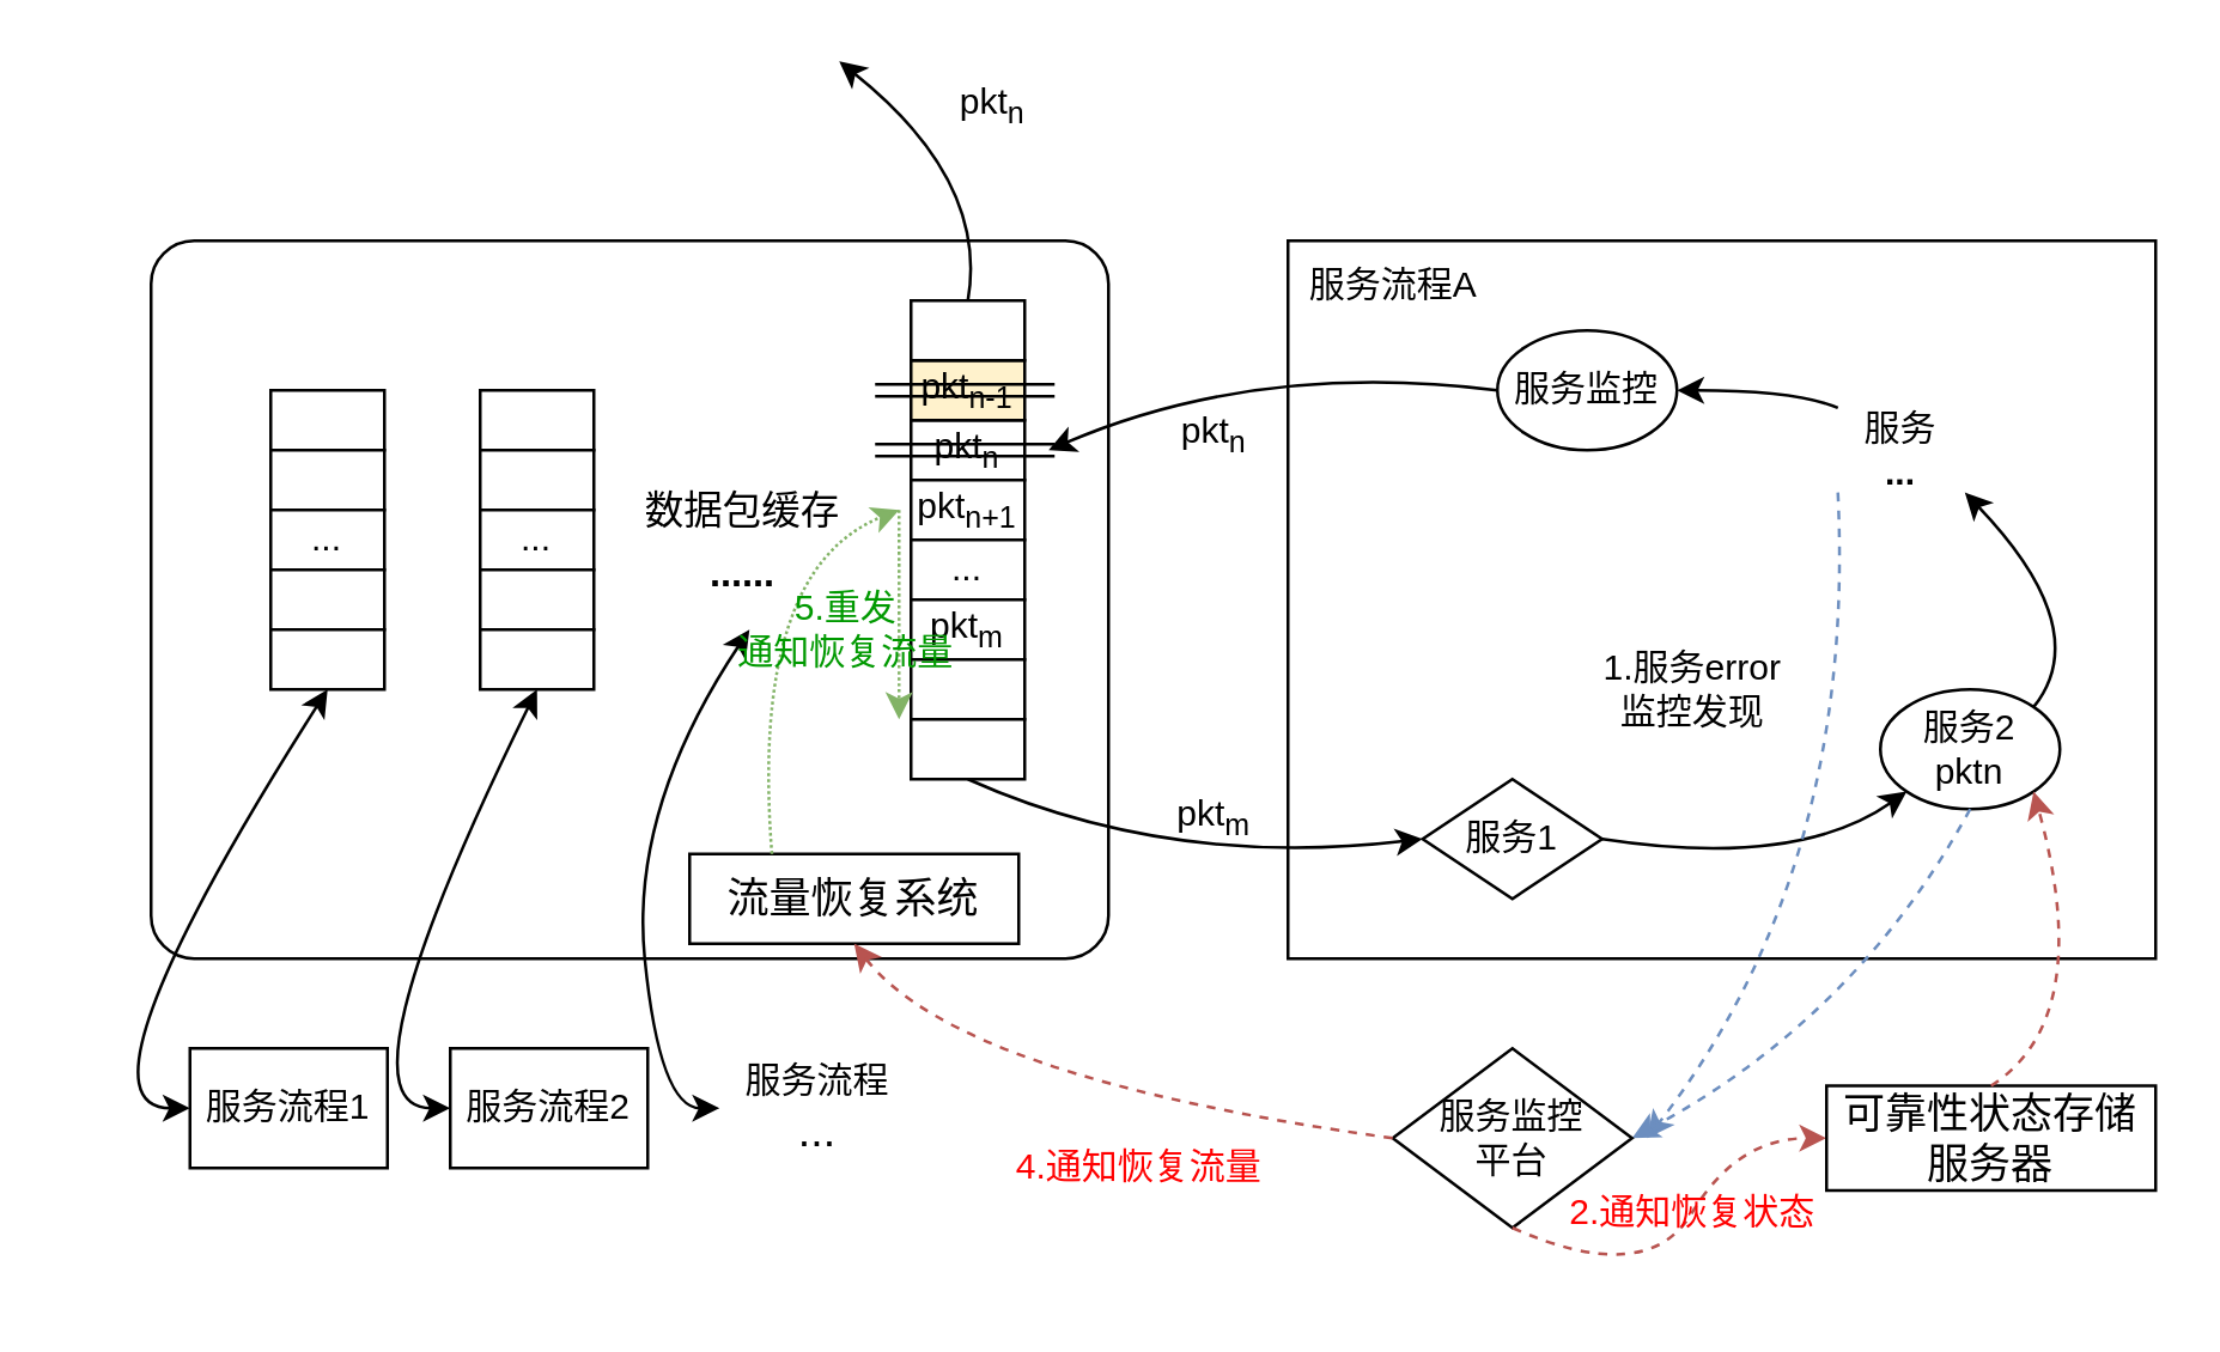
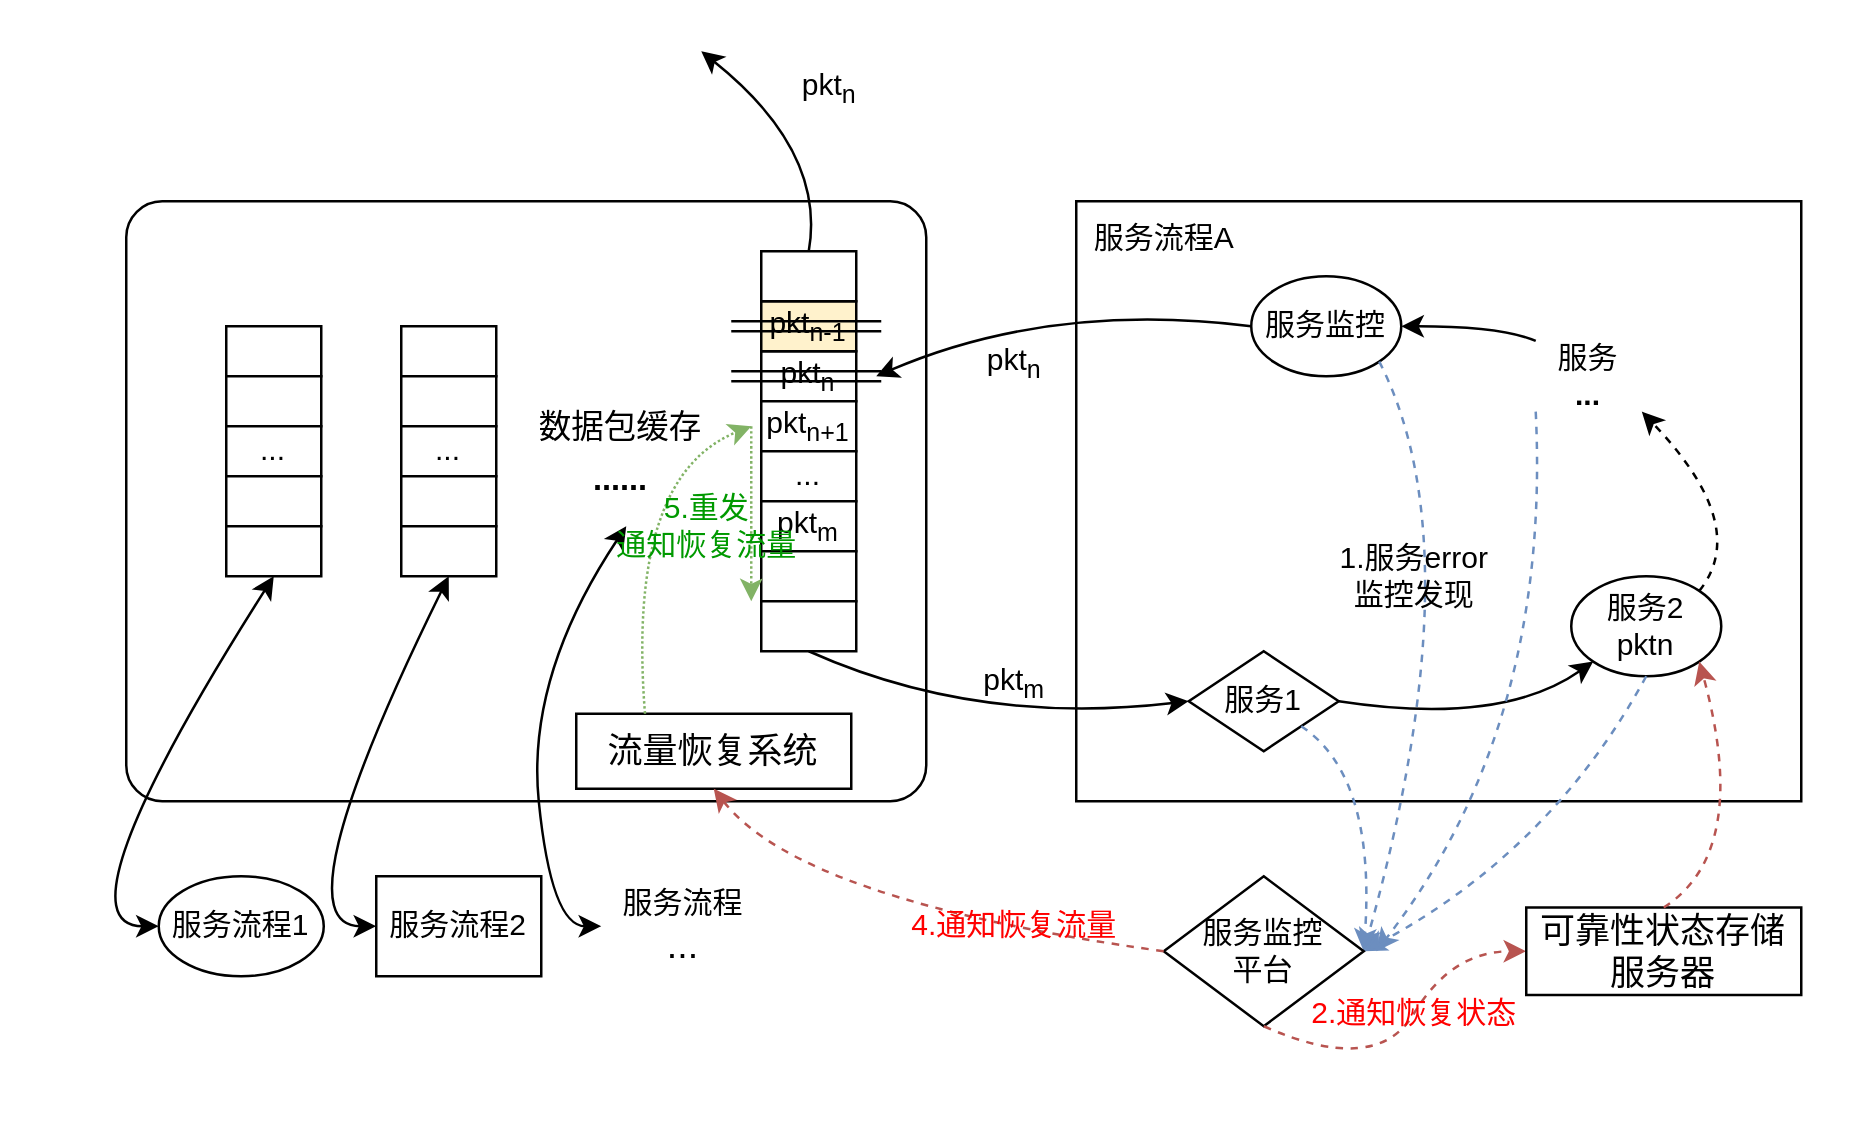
  <mxCell id="0" />
  <mxCell id="1" parent="0" />
  <mxCell id="2" value="" style="rounded=1;whiteSpace=wrap;html=1;arcSize=6;fillColor=none;" vertex="1" parent="1"><mxGeometry x="50" y="80" width="320" height="240" as="geometry" /></mxCell>
  <mxCell id="3" value="" style="rounded=0;whiteSpace=wrap;html=1;fillColor=none;" vertex="1" parent="1"><mxGeometry x="430" y="80" width="290" height="240" as="geometry" /></mxCell>
  <mxCell id="4" value="" style="group" vertex="1" connectable="0" parent="1"><mxGeometry x="90" y="130" width="38" height="100" as="geometry" /></mxCell>
  <mxCell id="5" value="" style="rounded=0;whiteSpace=wrap;html=1;" vertex="1" parent="4"><mxGeometry width="38" height="20" as="geometry" /></mxCell>
  <mxCell id="6" value="" style="rounded=0;whiteSpace=wrap;html=1;" vertex="1" parent="4"><mxGeometry y="20" width="38" height="20" as="geometry" /></mxCell>
  <mxCell id="7" value="..." style="rounded=0;whiteSpace=wrap;html=1;" vertex="1" parent="4"><mxGeometry y="40" width="38" height="20" as="geometry" /></mxCell>
  <mxCell id="8" value="" style="rounded=0;whiteSpace=wrap;html=1;" vertex="1" parent="4"><mxGeometry y="60" width="38" height="20" as="geometry" /></mxCell>
  <mxCell id="9" value="" style="rounded=0;whiteSpace=wrap;html=1;" vertex="1" parent="4"><mxGeometry y="80" width="38" height="20" as="geometry" /></mxCell>
  <mxCell id="10" value="" style="group" vertex="1" connectable="0" parent="1"><mxGeometry x="160" y="130" width="38" height="100" as="geometry" /></mxCell>
  <mxCell id="11" value="" style="rounded=0;whiteSpace=wrap;html=1;" vertex="1" parent="10"><mxGeometry width="38" height="20" as="geometry" /></mxCell>
  <mxCell id="12" value="" style="rounded=0;whiteSpace=wrap;html=1;" vertex="1" parent="10"><mxGeometry y="20" width="38" height="20" as="geometry" /></mxCell>
  <mxCell id="13" value="..." style="rounded=0;whiteSpace=wrap;html=1;" vertex="1" parent="10"><mxGeometry y="40" width="38" height="20" as="geometry" /></mxCell>
  <mxCell id="14" value="" style="rounded=0;whiteSpace=wrap;html=1;" vertex="1" parent="10"><mxGeometry y="60" width="38" height="20" as="geometry" /></mxCell>
  <mxCell id="15" value="" style="rounded=0;whiteSpace=wrap;html=1;" vertex="1" parent="10"><mxGeometry y="80" width="38" height="20" as="geometry" /></mxCell>
  <mxCell id="16" value="&lt;div&gt;&lt;span style=&quot;font-weight: normal;&quot;&gt;&lt;font style=&quot;font-size: 13px;&quot;&gt;数据包缓存&lt;/font&gt;&lt;/span&gt;&lt;/div&gt;&lt;font style=&quot;font-size: 13px;&quot;&gt;......&lt;/font&gt;" style="text;html=1;align=center;verticalAlign=middle;whiteSpace=wrap;rounded=0;fontStyle=1;fontSize=17;" vertex="1" parent="1"><mxGeometry x="203" y="165" width="90" height="30" as="geometry" /></mxCell>
  <mxCell id="17" value="" style="curved=1;endArrow=classic;html=1;rounded=0;exitX=0.5;exitY=1;exitDx=0;exitDy=0;entryX=0;entryY=0.5;entryDx=0;entryDy=0;endFill=1;startFill=1;startArrow=classic;" edge="1" parent="1" source="9" target="31"><mxGeometry width="50" height="50" relative="1" as="geometry"><mxPoint x="90" y="230" as="sourcePoint" /><mxPoint x="74" y="325" as="targetPoint" /><Array as="points"><mxPoint x="20" y="370" /></Array></mxGeometry></mxCell>
  <mxCell id="18" value="" style="curved=1;endArrow=classic;html=1;rounded=0;exitX=0.5;exitY=1;exitDx=0;exitDy=0;entryX=0;entryY=0.5;entryDx=0;entryDy=0;startArrow=classic;startFill=1;" edge="1" parent="1" target="32" source="15"><mxGeometry width="50" height="50" relative="1" as="geometry"><mxPoint x="187" y="230" as="sourcePoint" /><mxPoint x="160" y="320" as="targetPoint" /><Array as="points"><mxPoint x="110" y="370" /></Array></mxGeometry></mxCell>
  <mxCell id="19" value="" style="group" vertex="1" connectable="0" parent="1"><mxGeometry x="292" y="100" width="60" height="160" as="geometry" /></mxCell>
  <mxCell id="20" value="pkt&lt;sub&gt;n&lt;/sub&gt;" style="rounded=0;whiteSpace=wrap;html=1;container=0;" vertex="1" parent="19"><mxGeometry x="12" y="40" width="38" height="20" as="geometry" /></mxCell>
  <mxCell id="21" value="pkt&lt;sub&gt;n+1&lt;/sub&gt;" style="rounded=0;whiteSpace=wrap;html=1;container=0;" vertex="1" parent="19"><mxGeometry x="12" y="60" width="38" height="20" as="geometry" /></mxCell>
  <mxCell id="22" value="..." style="rounded=0;whiteSpace=wrap;html=1;container=0;" vertex="1" parent="19"><mxGeometry x="12" y="80" width="38" height="20" as="geometry" /></mxCell>
  <mxCell id="23" value="pkt&lt;sub&gt;m&lt;/sub&gt;" style="rounded=0;whiteSpace=wrap;html=1;container=0;" vertex="1" parent="19"><mxGeometry x="12" y="100" width="38" height="20" as="geometry" /></mxCell>
  <mxCell id="24" value="pkt&lt;sub&gt;n-1&lt;/sub&gt;" style="rounded=0;whiteSpace=wrap;html=1;container=0;fillColor=#fff2cc;" vertex="1" parent="19"><mxGeometry x="12" y="20" width="38" height="20" as="geometry" /></mxCell>
  <mxCell id="25" value="" style="rounded=0;whiteSpace=wrap;html=1;container=0;" vertex="1" parent="19"><mxGeometry x="12" y="120" width="38" height="20" as="geometry" /></mxCell>
  <mxCell id="26" value="" style="rounded=0;whiteSpace=wrap;html=1;container=0;" vertex="1" parent="19"><mxGeometry x="12" width="38" height="20" as="geometry" /></mxCell>
  <mxCell id="27" value="" style="rounded=0;whiteSpace=wrap;html=1;container=0;" vertex="1" parent="19"><mxGeometry x="12" y="140" width="38" height="20" as="geometry" /></mxCell>
  <mxCell id="28" value="" style="shape=link;html=1;rounded=0;" edge="1" parent="19"><mxGeometry width="100" relative="1" as="geometry"><mxPoint y="30" as="sourcePoint" /><mxPoint x="60" y="30" as="targetPoint" /></mxGeometry></mxCell>
  <mxCell id="29" value="" style="shape=link;html=1;rounded=0;" edge="1" parent="19"><mxGeometry width="100" relative="1" as="geometry"><mxPoint y="50" as="sourcePoint" /><mxPoint x="60" y="50" as="targetPoint" /></mxGeometry></mxCell>
  <mxCell id="30" value="" style="curved=1;endArrow=classic;html=1;rounded=0;entryX=0;entryY=0.5;entryDx=0;entryDy=0;startArrow=classic;startFill=1;" edge="1" parent="1" target="33"><mxGeometry width="50" height="50" relative="1" as="geometry"><mxPoint x="250" y="210" as="sourcePoint" /><mxPoint x="260" y="290" as="targetPoint" /><Array as="points"><mxPoint x="210" y="270" /><mxPoint x="220" y="370" /></Array></mxGeometry></mxCell>
- <mxCell id="31" value="服务流程1" style="rounded=0;whiteSpace=wrap;html=1;" vertex="1" parent="1"><mxGeometry x="63" y="350" width="66" height="40" as="geometry" /></mxCell>
+ <mxCell id="31" value="服务流程1" style="ellipse;whiteSpace=wrap;html=1;" vertex="1" parent="1"><mxGeometry x="63" y="350" width="66" height="40" as="geometry" /></mxCell>
  <mxCell id="32" value="服务流程2" style="rounded=0;whiteSpace=wrap;html=1;" vertex="1" parent="1"><mxGeometry x="150" y="350" width="66" height="40" as="geometry" /></mxCell>
  <mxCell id="33" value="服务流程&lt;div&gt;&lt;font style=&quot;font-size: 15px;&quot;&gt;...&lt;/font&gt;&lt;/div&gt;" style="rounded=0;whiteSpace=wrap;html=1;fillColor=none;strokeColor=none;strokeWidth=1;" vertex="1" parent="1"><mxGeometry x="240" y="350" width="66" height="40" as="geometry" /></mxCell>
  <mxCell id="34" value="" style="curved=1;endArrow=classic;html=1;rounded=0;exitX=0.5;exitY=1;exitDx=0;exitDy=0;entryX=0;entryY=0.5;entryDx=0;entryDy=0;" edge="1" parent="1" source="27" target="35"><mxGeometry width="50" height="50" relative="1" as="geometry"><mxPoint x="260" y="220" as="sourcePoint" /><mxPoint x="450" y="290" as="targetPoint" /><Array as="points"><mxPoint x="390" y="290" /></Array></mxGeometry></mxCell>
  <mxCell id="35" value="服务1" style="rhombus;whiteSpace=wrap;html=1;fillColor=none;" vertex="1" parent="1"><mxGeometry x="475" y="260" width="60" height="40" as="geometry" /></mxCell>
  <mxCell id="36" value="服务2&lt;div&gt;pktn&lt;/div&gt;" style="ellipse;whiteSpace=wrap;html=1;fillColor=none;" vertex="1" parent="1"><mxGeometry x="628" y="230" width="60" height="40" as="geometry" /></mxCell>
  <mxCell id="37" value="服务&lt;div&gt;&lt;b&gt;...&lt;/b&gt;&lt;/div&gt;" style="ellipse;whiteSpace=wrap;html=1;fillColor=none;strokeWidth=0;strokeColor=none;" vertex="1" parent="1"><mxGeometry x="605" y="130" width="60" height="40" as="geometry" /></mxCell>
  <mxCell id="38" value="服务监控" style="ellipse;whiteSpace=wrap;html=1;fillColor=none;" vertex="1" parent="1"><mxGeometry x="500" y="110" width="60" height="40" as="geometry" /></mxCell>
  <mxCell id="39" value="" style="curved=1;endArrow=classic;html=1;rounded=0;exitX=0;exitY=0.5;exitDx=0;exitDy=0;" edge="1" parent="1" source="38"><mxGeometry width="50" height="50" relative="1" as="geometry"><mxPoint x="333" y="270" as="sourcePoint" /><mxPoint x="350" y="150" as="targetPoint" /><Array as="points"><mxPoint x="420" y="120" /></Array></mxGeometry></mxCell>
  <mxCell id="40" value="" style="curved=1;endArrow=classic;html=1;rounded=0;exitX=0.5;exitY=0;exitDx=0;exitDy=0;" edge="1" parent="1" source="26"><mxGeometry width="50" height="50" relative="1" as="geometry"><mxPoint x="510" y="140" as="sourcePoint" /><mxPoint x="280" y="20" as="targetPoint" /><Array as="points"><mxPoint x="330" y="60" /></Array></mxGeometry></mxCell>
  <mxCell id="41" value="" style="curved=1;endArrow=classic;html=1;rounded=0;exitX=1;exitY=0.5;exitDx=0;exitDy=0;entryX=0;entryY=1;entryDx=0;entryDy=0;" edge="1" parent="1" source="35" target="36"><mxGeometry width="50" height="50" relative="1" as="geometry"><mxPoint x="333" y="270" as="sourcePoint" /><mxPoint x="485" y="290" as="targetPoint" /><Array as="points"><mxPoint x="600" y="290" /></Array></mxGeometry></mxCell>
- <mxCell id="42" value="" style="curved=1;endArrow=classic;html=1;rounded=0;exitX=1;exitY=0;exitDx=0;exitDy=0;entryX=1;entryY=1;entryDx=0;entryDy=0;" edge="1" parent="1" source="36" target="37"><mxGeometry width="50" height="50" relative="1" as="geometry"><mxPoint x="545" y="290" as="sourcePoint" /><mxPoint x="639" y="274" as="targetPoint" /><Array as="points"><mxPoint x="700" y="210" /></Array></mxGeometry></mxCell>
+ <mxCell id="42" value="" style="curved=1;endArrow=classic;html=1;rounded=0;exitX=1;exitY=0;exitDx=0;exitDy=0;entryX=1;entryY=1;entryDx=0;entryDy=0;dashed=1;" edge="1" parent="1" source="36" target="37"><mxGeometry width="50" height="50" relative="1" as="geometry"><mxPoint x="545" y="290" as="sourcePoint" /><mxPoint x="639" y="274" as="targetPoint" /><Array as="points"><mxPoint x="700" y="210" /></Array></mxGeometry></mxCell>
  <mxCell id="43" value="" style="curved=1;endArrow=classic;html=1;rounded=0;exitX=0;exitY=0;exitDx=0;exitDy=0;entryX=1;entryY=0.5;entryDx=0;entryDy=0;" edge="1" parent="1" source="37" target="38"><mxGeometry width="50" height="50" relative="1" as="geometry"><mxPoint x="681" y="246" as="sourcePoint" /><mxPoint x="681" y="174" as="targetPoint" /><Array as="points"><mxPoint x="600" y="130" /></Array></mxGeometry></mxCell>
  <mxCell id="44" value="服务流程A" style="text;html=1;align=center;verticalAlign=middle;resizable=0;points=[];autosize=1;strokeColor=none;fillColor=none;" vertex="1" parent="1"><mxGeometry x="425" y="80" width="80" height="30" as="geometry" /></mxCell>
+ <mxCell id="45" value="" style="curved=1;endArrow=classic;html=1;rounded=0;exitX=1;exitY=1;exitDx=0;exitDy=0;fillColor=#dae8fc;strokeColor=#6c8ebf;dashed=1;entryX=1;entryY=0.5;entryDx=0;entryDy=0;" edge="1" parent="1" source="38" target="49"><mxGeometry width="50" height="50" relative="1" as="geometry"><mxPoint x="510" y="140" as="sourcePoint" /><mxPoint x="540" y="360" as="targetPoint" /><Array as="points"><mxPoint x="590" y="220" /></Array></mxGeometry></mxCell>
  <mxCell id="46" value="" style="curved=1;endArrow=classic;html=1;rounded=0;exitX=0;exitY=1;exitDx=0;exitDy=0;fillColor=#dae8fc;strokeColor=#6c8ebf;dashed=1;" edge="1" parent="1" source="37"><mxGeometry width="50" height="50" relative="1" as="geometry"><mxPoint x="561" y="154" as="sourcePoint" /><mxPoint x="550" y="380" as="targetPoint" /><Array as="points"><mxPoint x="620" y="290" /></Array></mxGeometry></mxCell>
  <mxCell id="47" value="" style="curved=1;endArrow=classic;html=1;rounded=0;exitX=0.5;exitY=1;exitDx=0;exitDy=0;fillColor=#dae8fc;strokeColor=#6c8ebf;dashed=1;entryX=1;entryY=0.5;entryDx=0;entryDy=0;" edge="1" parent="1" source="36" target="49"><mxGeometry width="50" height="50" relative="1" as="geometry"><mxPoint x="639" y="184" as="sourcePoint" /><mxPoint x="540" y="360" as="targetPoint" /><Array as="points"><mxPoint x="620" y="340" /></Array></mxGeometry></mxCell>
+ <mxCell id="48" value="" style="curved=1;endArrow=classic;html=1;rounded=0;exitX=1;exitY=1;exitDx=0;exitDy=0;fillColor=#dae8fc;strokeColor=#6c8ebf;dashed=1;entryX=1;entryY=0.5;entryDx=0;entryDy=0;" edge="1" parent="1" source="35" target="49"><mxGeometry width="50" height="50" relative="1" as="geometry"><mxPoint x="561" y="154" as="sourcePoint" /><mxPoint x="540" y="360" as="targetPoint" /><Array as="points"><mxPoint x="550" y="310" /></Array></mxGeometry></mxCell>
  <mxCell id="49" value="服务监控&lt;div&gt;平台&lt;/div&gt;" style="rhombus;whiteSpace=wrap;html=1;" vertex="1" parent="1"><mxGeometry x="465" y="350" width="80" height="60" as="geometry" /></mxCell>
  <mxCell id="50" value="&lt;font style=&quot;font-size: 14px;&quot;&gt;流量恢复系统&lt;/font&gt;" style="whiteSpace=wrap;html=1;fillColor=none;" vertex="1" parent="1"><mxGeometry x="230" y="285" width="110" height="30" as="geometry" /></mxCell>
  <mxCell id="51" value="" style="curved=1;endArrow=classic;html=1;rounded=0;exitX=0.25;exitY=0;exitDx=0;exitDy=0;fillColor=#d5e8d4;strokeColor=#82b366;dashed=1;dashPattern=1 1;" edge="1" parent="1" source="50"><mxGeometry width="50" height="50" relative="1" as="geometry"><mxPoint x="536" y="304" as="sourcePoint" /><mxPoint x="300" y="170" as="targetPoint" /><Array as="points"><mxPoint x="250" y="190" /></Array></mxGeometry></mxCell>
  <mxCell id="52" value="" style="curved=1;endArrow=classic;html=1;rounded=0;fillColor=#d5e8d4;strokeColor=#82b366;dashed=1;dashPattern=1 1;" edge="1" parent="1"><mxGeometry width="50" height="50" relative="1" as="geometry"><mxPoint x="300" y="170" as="sourcePoint" /><mxPoint x="300" y="240" as="targetPoint" /><Array as="points" /></mxGeometry></mxCell>
  <mxCell id="53" value="" style="curved=1;endArrow=classic;html=1;rounded=0;exitX=0;exitY=0.5;exitDx=0;exitDy=0;fillColor=#f8cecc;strokeColor=#b85450;dashed=1;entryX=0.5;entryY=1;entryDx=0;entryDy=0;" edge="1" parent="1" source="49" target="50"><mxGeometry width="50" height="50" relative="1" as="geometry"><mxPoint x="536" y="304" as="sourcePoint" /><mxPoint x="555" y="390" as="targetPoint" /><Array as="points"><mxPoint x="320" y="360" /></Array></mxGeometry></mxCell>
  <mxCell id="54" value="" style="curved=1;endArrow=classic;html=1;rounded=0;exitX=0.5;exitY=1;exitDx=0;exitDy=0;fillColor=#f8cecc;strokeColor=#b85450;dashed=1;entryX=0;entryY=0.5;entryDx=0;entryDy=0;" edge="1" target="55" parent="1"><mxGeometry width="50" height="50" relative="1" as="geometry"><mxPoint x="505" y="410" as="sourcePoint" /><mxPoint x="540" y="360" as="targetPoint" /><Array as="points"><mxPoint x="550" y="430" /><mxPoint x="580" y="380" /></Array></mxGeometry></mxCell>
  <mxCell id="55" value="&lt;span style=&quot;font-size: 14px;&quot;&gt;可靠性状态存储服务器&lt;/span&gt;" style="whiteSpace=wrap;html=1;fillColor=none;" vertex="1" parent="1"><mxGeometry x="610" y="362.5" width="110" height="35" as="geometry" /></mxCell>
  <mxCell id="56" value="" style="curved=1;endArrow=classic;html=1;rounded=0;exitX=0.5;exitY=0;exitDx=0;exitDy=0;fillColor=#f8cecc;strokeColor=#b85450;dashed=1;entryX=1;entryY=1;entryDx=0;entryDy=0;" edge="1" source="55" parent="1" target="36"><mxGeometry width="50" height="50" relative="1" as="geometry"><mxPoint x="475" y="390" as="sourcePoint" /><mxPoint x="658" y="270" as="targetPoint" /><Array as="points"><mxPoint x="700" y="340" /></Array></mxGeometry></mxCell>
  <mxCell id="57" value="pkt&lt;sub&gt;m&lt;/sub&gt;" style="text;html=1;align=center;verticalAlign=middle;resizable=0;points=[];autosize=1;strokeColor=none;fillColor=none;" vertex="1" parent="1"><mxGeometry x="380" y="258" width="50" height="30" as="geometry" /></mxCell>
  <mxCell id="58" value="pkt&lt;sub&gt;n&lt;/sub&gt;" style="text;html=1;align=center;verticalAlign=middle;resizable=0;points=[];autosize=1;strokeColor=none;fillColor=none;" vertex="1" parent="1"><mxGeometry x="380" y="130" width="50" height="30" as="geometry" /></mxCell>
  <mxCell id="59" value="&lt;span style=&quot;color: rgb(0, 153, 0);&quot;&gt;5.重发&lt;/span&gt;&lt;div&gt;&lt;span style=&quot;color: rgb(0, 153, 0);&quot;&gt;通知恢复流量&lt;/span&gt;&lt;/div&gt;" style="text;html=1;align=center;verticalAlign=middle;resizable=0;points=[];autosize=1;strokeColor=none;fillColor=none;" vertex="1" parent="1"><mxGeometry x="252" y="190" width="60" height="40" as="geometry" /></mxCell>
  <mxCell id="60" value="pkt&lt;sub&gt;n&lt;/sub&gt;" style="text;html=1;align=center;verticalAlign=middle;resizable=0;points=[];autosize=1;strokeColor=none;fillColor=none;" vertex="1" parent="1"><mxGeometry x="306" y="20" width="50" height="30" as="geometry" /></mxCell>
  <mxCell id="61" value="1.服务error&lt;div&gt;监控发现&lt;/div&gt;" style="text;html=1;align=center;verticalAlign=middle;resizable=0;points=[];autosize=1;strokeColor=none;fillColor=none;" vertex="1" parent="1"><mxGeometry x="525" y="210" width="80" height="40" as="geometry" /></mxCell>
  <mxCell id="62" value="2.通知恢复状态" style="text;html=1;align=center;verticalAlign=middle;resizable=0;points=[];autosize=1;strokeColor=none;fillColor=none;labelBackgroundColor=none;fontColor=#FF0000;" vertex="1" parent="1"><mxGeometry x="510" y="390" width="110" height="30" as="geometry" /></mxCell>
- <mxCell id="63" value="4.通知恢复流量" style="text;html=1;align=center;verticalAlign=middle;resizable=0;points=[];autosize=1;strokeColor=none;fillColor=none;labelBackgroundColor=none;fontColor=#FF0000;" vertex="1" parent="1"><mxGeometry x="325" y="375" width="110" height="30" as="geometry" /></mxCell>
+ <mxCell id="63" value="4.通知恢复流量" style="text;html=1;align=center;verticalAlign=middle;resizable=0;points=[];autosize=1;strokeColor=none;fillColor=none;labelBackgroundColor=none;fontColor=#FF0000;" vertex="1" parent="1"><mxGeometry x="350" y="355" width="110" height="30" as="geometry" /></mxCell>
